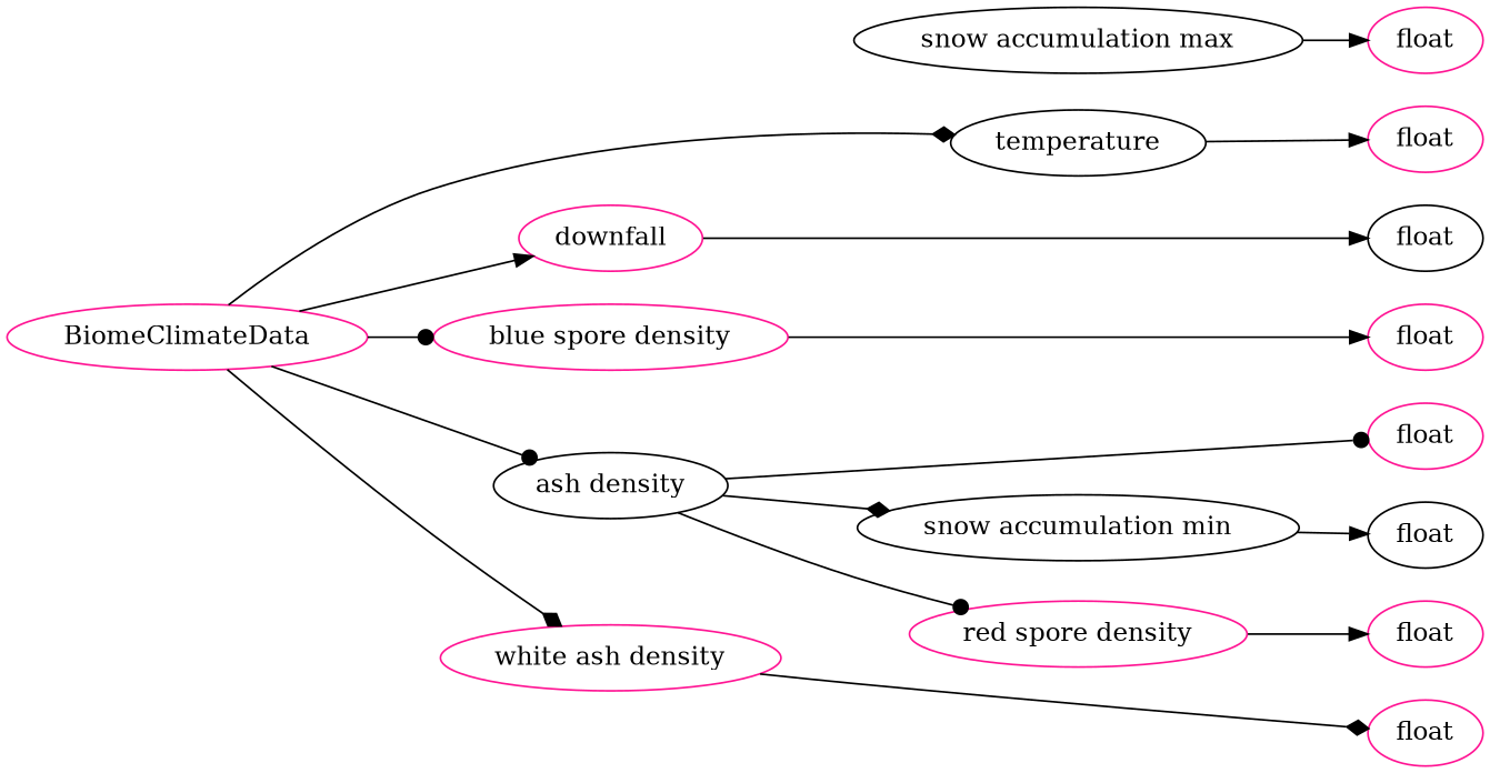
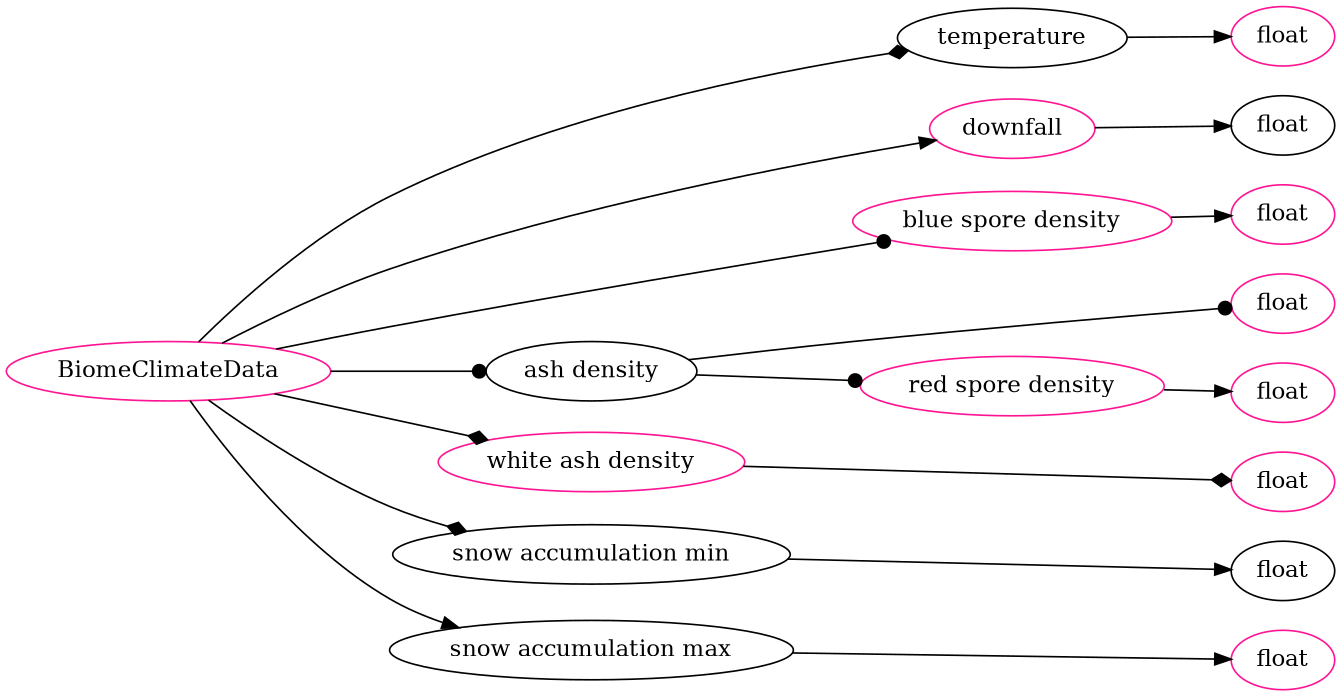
  digraph {
    rankdir=LR
    node [color=deeppink]
    edge [arrowhead=normal]
    n1 [label=float]
    n2 [color=black label=float]
    n3 [label=float]
    n4 [label=float]
    n5 [label=float]
    n6 [label=float]
    n7 [color=black label=float]
    n8 [label=float]
    n9 [label=BiomeClimateData]
    n10 [color=black label=temperature]
    n11 [label=downfall]
    n12 [label="blue spore density"]
    n13 [color=black label="ash density"]
    n14 [label="white ash density"]
    n15 [color=black label="snow accumulation min"]
    n16 [color=black label="snow accumulation max"]
    n17 [label="red spore density"]
    subgraph sub_1 {
      rank=max
      n1
      n2
      n3
      n4
      n5
      n6
      n7
      n8
    }
    n9 -> n10 [arrowhead=diamond]
    n9 -> n11
    n9 -> n12 [arrowhead=dot]
    n9 -> n13 [arrowhead=dot]
    n9 -> n14 [arrowhead=diamond]
-   n13 -> n15 [arrowhead=diamond]
+   n9 -> n15 [arrowhead=diamond]
+   n9 -> n16
    n10 -> n1
    n11 -> n2
    n12 -> n4
    n13 -> n5 [arrowhead=dot]
    n13 -> n17 [arrowhead=dot]
    n14 -> n6 [arrowhead=diamond]
    n15 -> n7
    n16 -> n8
    n17 -> n3
  }
